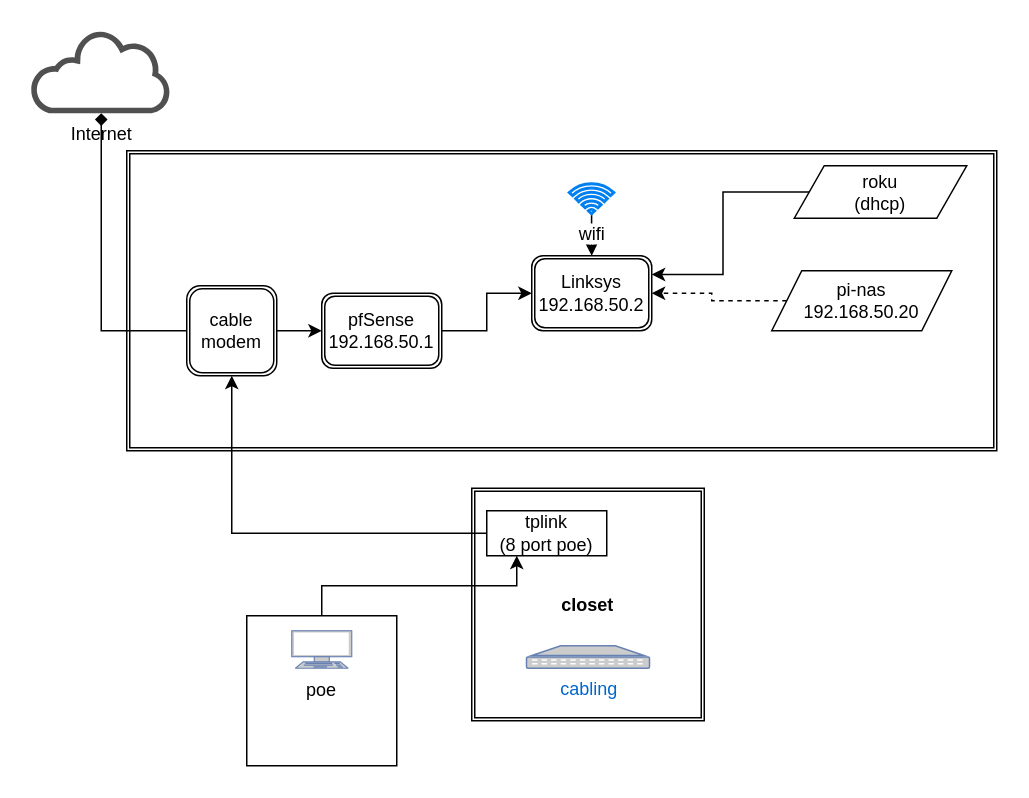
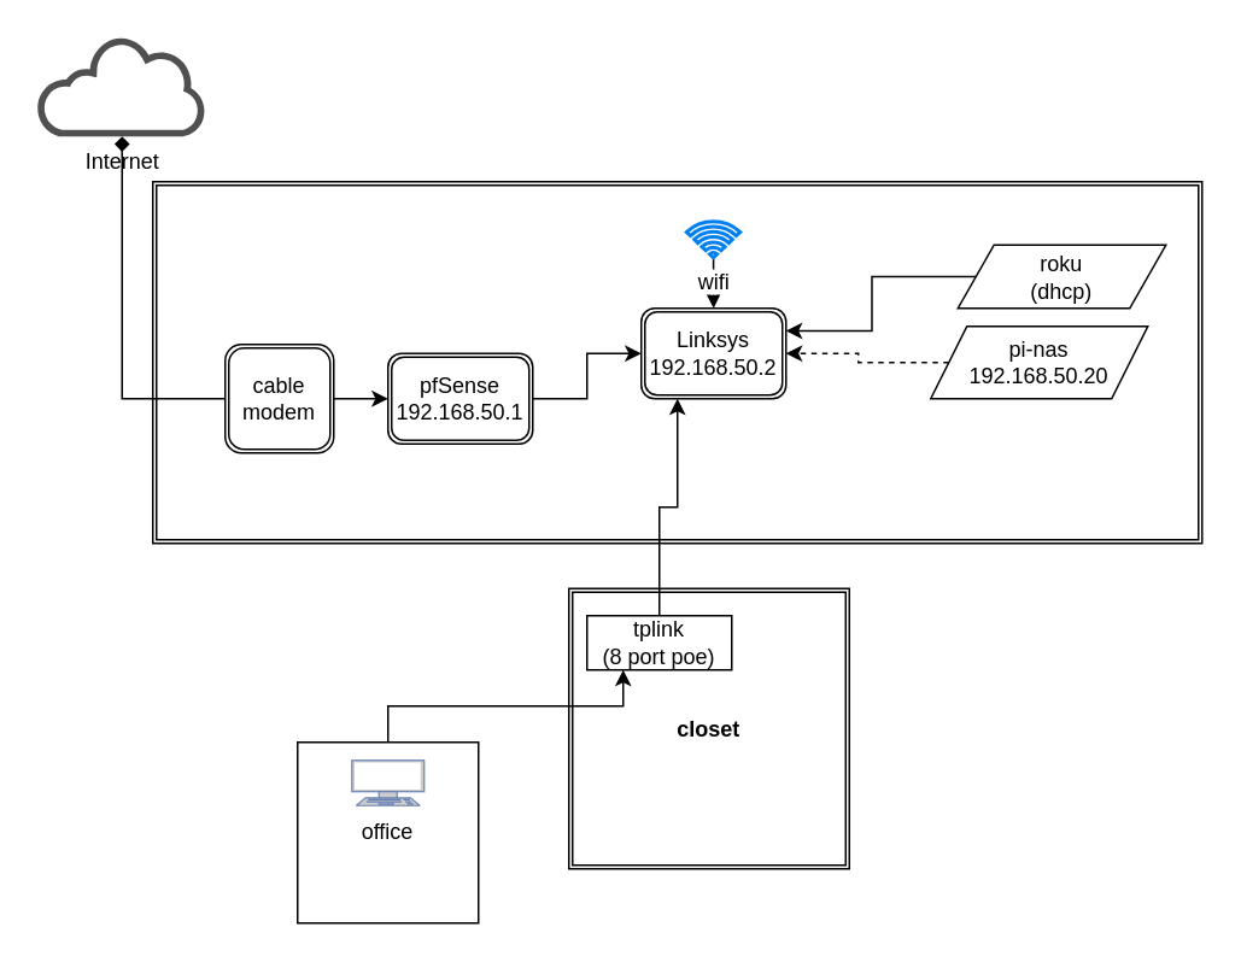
  <mxCell id="0" />
  <mxCell id="1" parent="0" />
  <mxCell id="2" value="" style="shape=ext;double=1;rounded=0;whiteSpace=wrap;html=1;align=left;" vertex="1" parent="1"><mxGeometry x="84" y="100" width="580" height="200" as="geometry" /></mxCell>
  <mxCell id="3" value="&lt;b&gt;closet&lt;/b&gt;" style="shape=ext;double=1;whiteSpace=wrap;html=1;aspect=fixed;" parent="1" vertex="1"><mxGeometry x="314" y="325" width="155" height="155" as="geometry" /></mxCell>
  <mxCell id="4" style="edgeStyle=orthogonalEdgeStyle;rounded=0;orthogonalLoop=1;jettySize=auto;html=1;entryX=0;entryY=0.5;entryDx=0;entryDy=0;verticalAlign=middle;" parent="1" source="6" target="8" edge="1"><mxGeometry relative="1" as="geometry"><mxPoint x="124" y="290" as="targetPoint" /></mxGeometry></mxCell>
  <mxCell id="5" style="edgeStyle=orthogonalEdgeStyle;rounded=0;orthogonalLoop=1;jettySize=auto;html=1;endArrow=diamond;" edge="1" parent="1" source="6" target="19"><mxGeometry relative="1" as="geometry"><Array as="points"><mxPoint x="67" y="220" /></Array></mxGeometry></mxCell>
  <mxCell id="6" value="cable&lt;br&gt;modem" style="shape=ext;double=1;rounded=1;whiteSpace=wrap;html=1;" parent="1" vertex="1"><mxGeometry x="124" y="190" width="60" height="60" as="geometry" /></mxCell>
  <mxCell id="7" style="edgeStyle=orthogonalEdgeStyle;rounded=0;orthogonalLoop=1;jettySize=auto;html=1;entryX=0;entryY=0.5;entryDx=0;entryDy=0;" parent="1" source="8" target="9" edge="1"><mxGeometry relative="1" as="geometry" /></mxCell>
  <mxCell id="8" value="pfSense&lt;br&gt;192.168.50.1" style="shape=ext;double=1;rounded=1;whiteSpace=wrap;html=1;" parent="1" vertex="1"><mxGeometry x="214" y="195" width="80" height="50" as="geometry" /></mxCell>
  <mxCell id="9" value="Linksys&lt;br&gt;192.168.50.2" style="shape=ext;double=1;rounded=1;whiteSpace=wrap;html=1;" parent="1" vertex="1"><mxGeometry x="354" y="170" width="80" height="50" as="geometry" /></mxCell>
- <mxCell id="10" style="edgeStyle=orthogonalEdgeStyle;rounded=0;orthogonalLoop=1;jettySize=auto;html=1;" parent="1" source="11" target="6" edge="1"><mxGeometry relative="1" as="geometry" /></mxCell>
+ <mxCell id="10" style="edgeStyle=orthogonalEdgeStyle;rounded=0;orthogonalLoop=1;jettySize=auto;html=1;entryX=0.25;entryY=1;entryDx=0;entryDy=0;" parent="1" source="11" target="9" edge="1"><mxGeometry relative="1" as="geometry" /></mxCell>
  <mxCell id="11" value="tplink&lt;br&gt;(8 port poe)" style="rounded=1;whiteSpace=wrap;html=1;arcSize=0;" parent="1" vertex="1"><mxGeometry x="324" y="340" width="80" height="30" as="geometry" /></mxCell>
  <mxCell id="12" style="edgeStyle=orthogonalEdgeStyle;rounded=0;orthogonalLoop=1;jettySize=auto;html=1;entryX=0.25;entryY=1;entryDx=0;entryDy=0;exitX=0.5;exitY=0;exitDx=0;exitDy=0;" parent="1" source="13" target="11" edge="1"><mxGeometry relative="1" as="geometry" /></mxCell>
- <mxCell id="13" value="poe" style="whiteSpace=wrap;html=1;aspect=fixed;" parent="1" vertex="1"><mxGeometry x="164" y="410" width="100" height="100" as="geometry" /></mxCell>
+ <mxCell id="13" value="office" style="whiteSpace=wrap;html=1;aspect=fixed;" parent="1" vertex="1"><mxGeometry x="164" y="410" width="100" height="100" as="geometry" /></mxCell>
  <mxCell id="14" style="edgeStyle=orthogonalEdgeStyle;rounded=0;orthogonalLoop=1;jettySize=auto;html=1;entryX=1;entryY=0.25;entryDx=0;entryDy=0;fontColor=#080808;" edge="1" parent="1" source="15" target="9"><mxGeometry relative="1" as="geometry" /></mxCell>
- <mxCell id="15" value="roku&lt;br&gt;(dhcp)" style="shape=parallelogram;perimeter=parallelogramPerimeter;whiteSpace=wrap;html=1;fixedSize=1;" parent="1" vertex="1"><mxGeometry x="529" y="110" width="115" height="35" as="geometry" /></mxCell>
+ <mxCell id="15" value="roku&lt;br&gt;(dhcp)" style="shape=parallelogram;perimeter=parallelogramPerimeter;whiteSpace=wrap;html=1;fixedSize=1;" parent="1" vertex="1"><mxGeometry x="529" y="135" width="115" height="35" as="geometry" /></mxCell>
  <mxCell id="16" style="edgeStyle=orthogonalEdgeStyle;rounded=0;orthogonalLoop=1;jettySize=auto;html=1;exitX=0.5;exitY=1;exitDx=0;exitDy=0;" parent="1" source="15" target="15" edge="1"><mxGeometry relative="1" as="geometry" /></mxCell>
  <mxCell id="17" style="edgeStyle=orthogonalEdgeStyle;rounded=0;orthogonalLoop=1;jettySize=auto;html=1;entryX=1;entryY=0.5;entryDx=0;entryDy=0;fontColor=#080808;dashed=1;" edge="1" parent="1" source="18" target="9"><mxGeometry relative="1" as="geometry" /></mxCell>
  <mxCell id="18" value="pi-nas&lt;br&gt;192.168.50.20" style="shape=parallelogram;perimeter=parallelogramPerimeter;whiteSpace=wrap;html=1;fixedSize=1;" parent="1" vertex="1"><mxGeometry x="514" y="180" width="120" height="40" as="geometry" /></mxCell>
  <mxCell id="19" value="Internet" style="pointerEvents=1;shadow=0;dashed=0;html=1;strokeColor=none;fillColor=#505050;labelPosition=center;verticalLabelPosition=bottom;outlineConnect=0;verticalAlign=top;align=center;shape=mxgraph.office.clouds.cloud;" vertex="1" parent="1"><mxGeometry x="20" y="20" width="94" height="55" as="geometry" /></mxCell>
  <mxCell id="20" value="" style="fontColor=#0066CC;verticalAlign=top;verticalLabelPosition=bottom;labelPosition=center;align=center;html=1;outlineConnect=0;fillColor=#CCCCCC;strokeColor=#6881B3;gradientColor=none;gradientDirection=north;strokeWidth=2;shape=mxgraph.networks.terminal;" vertex="1" parent="1"><mxGeometry x="194" y="420" width="40" height="25" as="geometry" /></mxCell>
- <mxCell id="21" value="cabling" style="fontColor=#0066CC;verticalAlign=top;verticalLabelPosition=bottom;labelPosition=center;align=center;html=1;outlineConnect=0;fillColor=#CCCCCC;strokeColor=#6881B3;gradientColor=none;gradientDirection=north;strokeWidth=2;shape=mxgraph.networks.patch_panel;" vertex="1" parent="1"><mxGeometry x="350.5" y="430" width="82" height="15" as="geometry" /></mxCell>
  <mxCell id="22" style="edgeStyle=orthogonalEdgeStyle;rounded=0;orthogonalLoop=1;jettySize=auto;html=1;" edge="1" parent="1" source="23" target="9"><mxGeometry relative="1" as="geometry" /></mxCell>
  <mxCell id="23" value="wifi" style="html=1;verticalLabelPosition=bottom;align=center;labelBackgroundColor=#ffffff;verticalAlign=top;strokeWidth=2;strokeColor=#0080F0;shadow=0;dashed=0;shape=mxgraph.ios7.icons.wifi;pointerEvents=1" vertex="1" parent="1"><mxGeometry x="379" y="122" width="29.7" height="20" as="geometry" /></mxCell>
